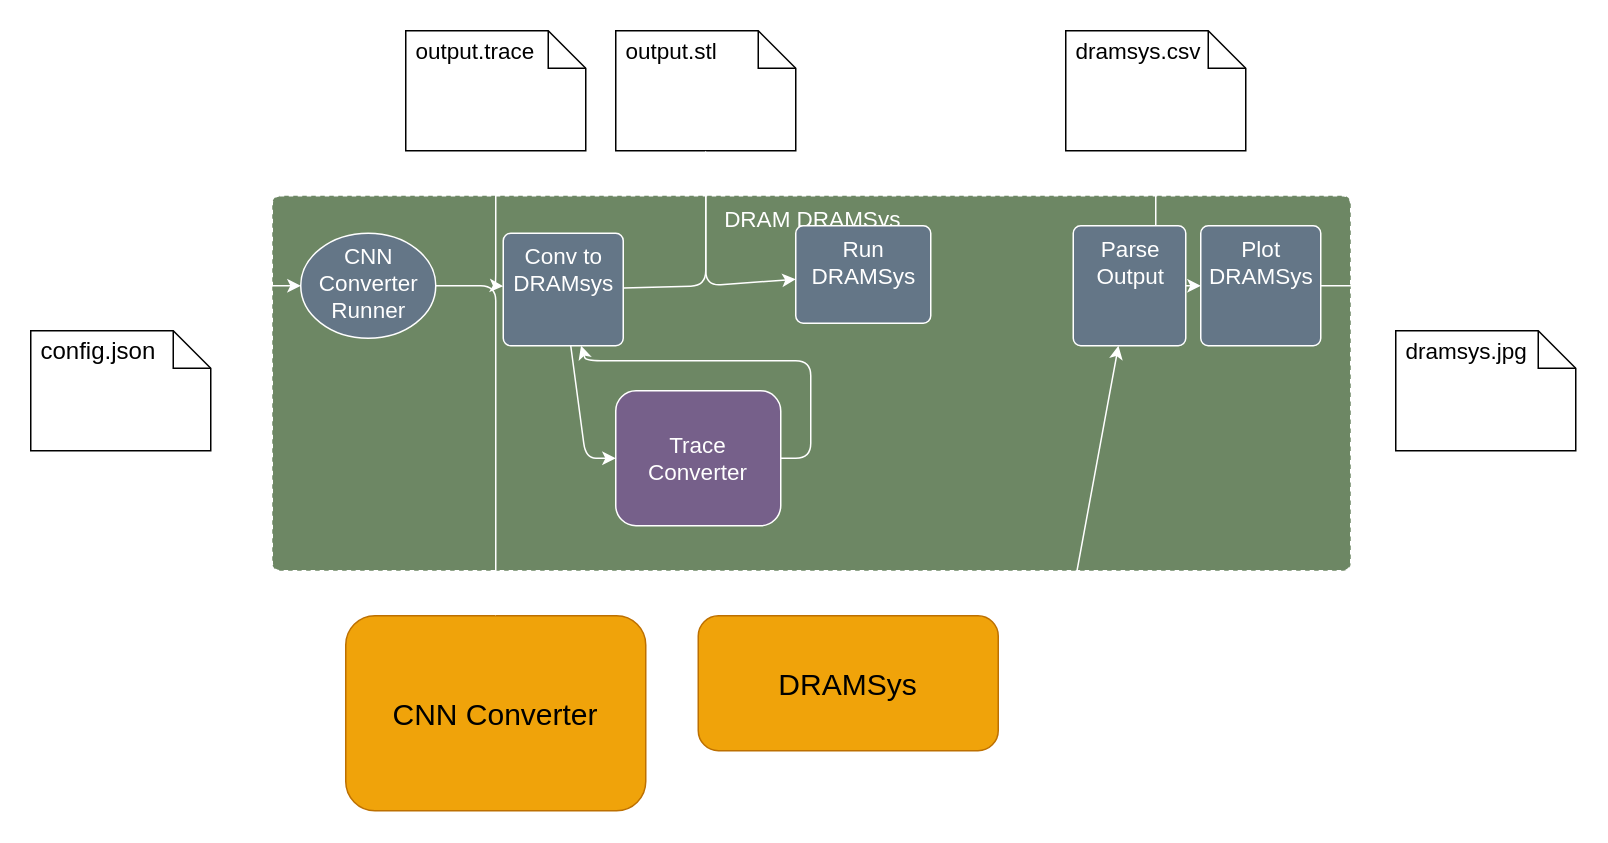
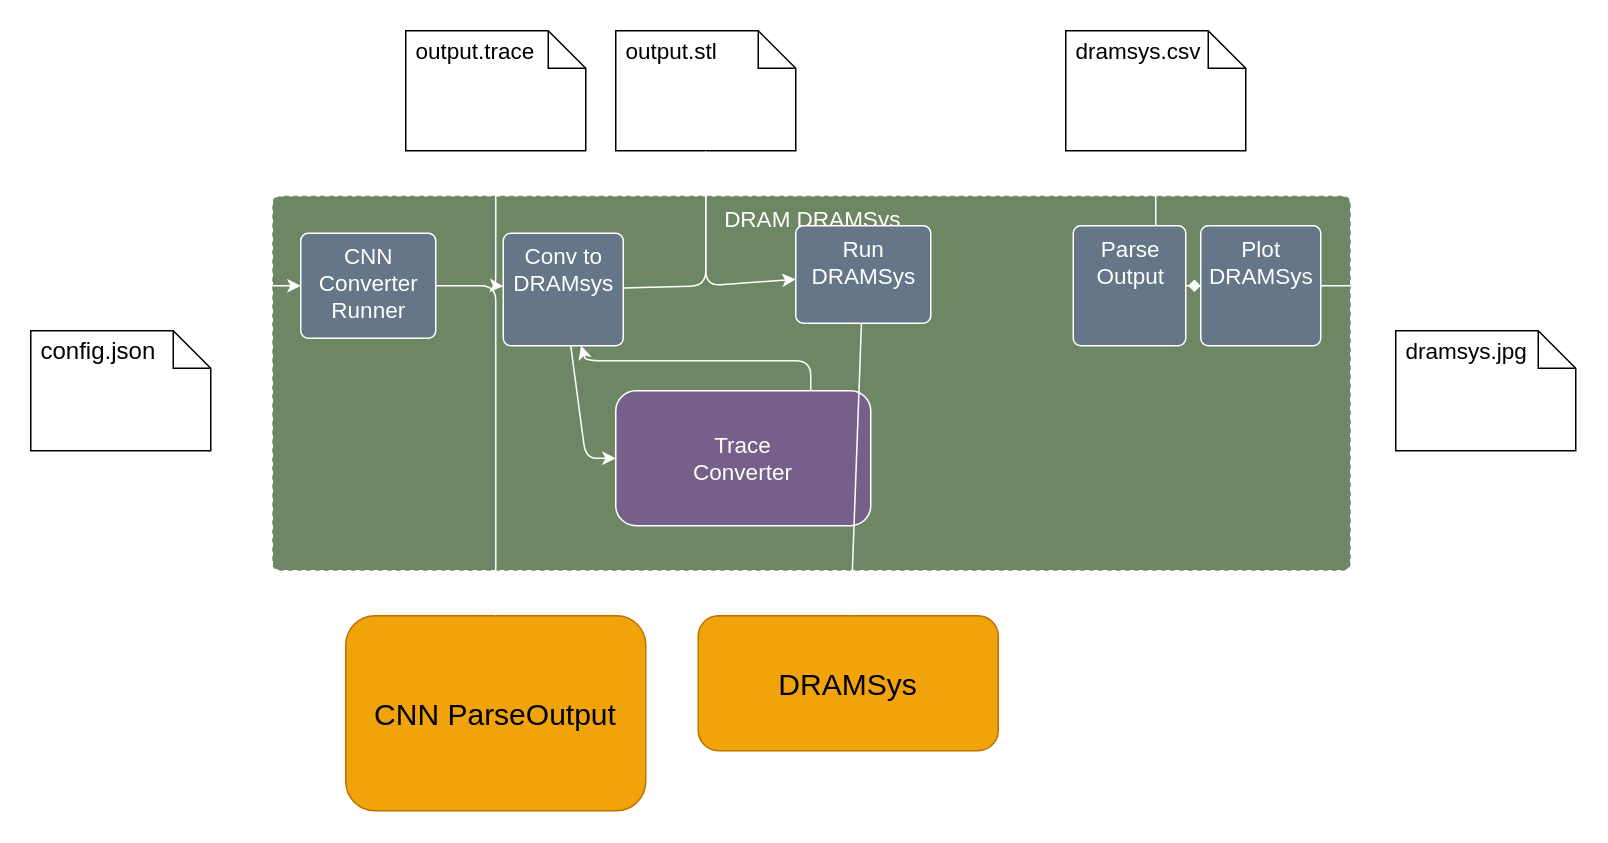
  <mxCell id="0" />
  <mxCell id="1" parent="0" />
  <mxCell id="2" value="DRAM DRAMSys" style="html=1;align=center;verticalAlign=top;rounded=1;absoluteArcSize=1;arcSize=10;dashed=1;fillColor=#6d8764;strokeColor=#FFFFFF;fontColor=#ffffff;fontSize=15;" vertex="1" parent="1"><mxGeometry x="181" y="130" width="719" height="250" as="geometry" /></mxCell>
  <mxCell id="3" style="edgeStyle=none;html=1;fontSize=15;strokeColor=#FFFFFF;" edge="1" parent="1" source="4" target="15"><mxGeometry relative="1" as="geometry"><Array as="points"><mxPoint x="540" y="305" /><mxPoint x="540" y="240" /><mxPoint x="390" y="240" /></Array></mxGeometry></mxCell>
- <mxCell id="4" value="Trace&lt;br style=&quot;font-size: 15px;&quot;&gt;Converter" style="rounded=1;whiteSpace=wrap;html=1;fillColor=#76608a;fontColor=#ffffff;strokeColor=#FFFFFF;fontSize=15;" vertex="1" parent="1"><mxGeometry x="410" y="260" width="110" height="90" as="geometry" /></mxCell>
- <mxCell id="5" style="edgeStyle=none;html=1;strokeColor=#FFFFFF;" edge="1" parent="1" source="6" target="20"><mxGeometry relative="1" as="geometry"><Array as="points"><mxPoint x="700" y="475" /></Array></mxGeometry></mxCell>
+ <mxCell id="4" value="Trace&lt;br style=&quot;font-size: 15px;&quot;&gt;Converter" style="rounded=1;whiteSpace=wrap;html=1;fillColor=#76608a;fontColor=#ffffff;strokeColor=#FFFFFF;fontSize=15;" vertex="1" parent="1"><mxGeometry x="410" y="260" width="170" height="90" as="geometry" /></mxCell>
  <mxCell id="6" value="&lt;font style=&quot;font-size: 20px;&quot;&gt;DRAMSys&lt;/font&gt;" style="rounded=1;whiteSpace=wrap;html=1;fillColor=#f0a30a;fontColor=#000000;strokeColor=#BD7000;" vertex="1" parent="1"><mxGeometry x="465" y="410" width="200" height="90" as="geometry" /></mxCell>
  <mxCell id="7" style="edgeStyle=none;html=1;fontSize=15;strokeColor=#FFFFFF;" edge="1" parent="1" source="8" target="15"><mxGeometry relative="1" as="geometry"><Array as="points"><mxPoint x="330" y="190" /></Array></mxGeometry></mxCell>
  <mxCell id="8" value="" style="shape=note2;boundedLbl=1;whiteSpace=wrap;html=1;size=25;verticalAlign=top;align=left;spacingLeft=5;fontSize=15;" vertex="1" parent="1"><mxGeometry x="270" y="20" width="120" height="80" as="geometry" /></mxCell>
  <mxCell id="9" value="output.trace" style="resizeWidth=1;part=1;strokeColor=none;fillColor=none;align=left;spacingLeft=5;fontSize=15;" vertex="1" parent="8"><mxGeometry width="120.0" height="25" relative="1" as="geometry" /></mxCell>
  <mxCell id="10" style="edgeStyle=none;html=1;fontSize=15;strokeColor=#FFFFFF;" edge="1" parent="1" source="11" target="17"><mxGeometry relative="1" as="geometry"><Array as="points"><mxPoint x="470" y="190" /></Array></mxGeometry></mxCell>
  <mxCell id="11" value="" style="shape=note2;boundedLbl=1;whiteSpace=wrap;html=1;size=25;verticalAlign=top;align=left;spacingLeft=5;fontSize=15;" vertex="1" parent="1"><mxGeometry x="410" y="20" width="120" height="80" as="geometry" /></mxCell>
  <mxCell id="12" value="output.stl" style="resizeWidth=1;part=1;strokeColor=none;fillColor=none;align=left;spacingLeft=5;fontSize=15;" vertex="1" parent="11"><mxGeometry width="120.0" height="25" relative="1" as="geometry" /></mxCell>
  <mxCell id="13" style="edgeStyle=none;html=1;fontSize=15;strokeColor=#FFFFFF;" edge="1" parent="1" source="15" target="11"><mxGeometry relative="1" as="geometry"><Array as="points"><mxPoint x="470" y="190" /></Array></mxGeometry></mxCell>
  <mxCell id="14" style="edgeStyle=none;html=1;fontSize=15;strokeColor=#FFFFFF;" edge="1" parent="1" source="15" target="4"><mxGeometry relative="1" as="geometry"><Array as="points"><mxPoint x="390" y="305" /></Array></mxGeometry></mxCell>
  <mxCell id="15" value="Conv to&lt;br style=&quot;font-size: 15px;&quot;&gt;DRAMsys" style="html=1;align=center;verticalAlign=top;rounded=1;absoluteArcSize=1;arcSize=10;dashed=0;fillColor=#647687;fontColor=#ffffff;strokeColor=#FFFFFF;fontSize=15;" vertex="1" parent="1"><mxGeometry x="335" y="155" width="80" height="75" as="geometry" /></mxCell>
+ <mxCell id="16" style="edgeStyle=none;html=1;strokeColor=#FFFFFF;" edge="1" parent="1" source="17" target="6"><mxGeometry relative="1" as="geometry" /></mxCell>
  <mxCell id="17" value="Run &lt;br style=&quot;font-size: 15px;&quot;&gt;DRAMSys" style="html=1;align=center;verticalAlign=top;rounded=1;absoluteArcSize=1;arcSize=10;dashed=0;fillColor=#647687;fontColor=#ffffff;strokeColor=#FFFFFF;fontSize=15;" vertex="1" parent="1"><mxGeometry x="530" y="150" width="90" height="65" as="geometry" /></mxCell>
  <mxCell id="18" style="edgeStyle=none;html=1;fontSize=15;strokeColor=#FFFFFF;" edge="1" parent="1" source="20" target="21"><mxGeometry relative="1" as="geometry"><Array as="points"><mxPoint x="770" y="190" /></Array></mxGeometry></mxCell>
- <mxCell id="19" style="edgeStyle=none;html=1;fontSize=15;strokeColor=#FFFFFF;" edge="1" parent="1" source="20" target="30"><mxGeometry relative="1" as="geometry" /></mxCell>
+ <mxCell id="19" style="edgeStyle=none;html=1;fontSize=15;strokeColor=#FFFFFF;endArrow=diamond;" edge="1" parent="1" source="20" target="30"><mxGeometry relative="1" as="geometry" /></mxCell>
  <mxCell id="20" value="Parse&lt;br style=&quot;font-size: 15px;&quot;&gt;Output" style="html=1;align=center;verticalAlign=top;rounded=1;absoluteArcSize=1;arcSize=10;dashed=0;fillColor=#647687;fontColor=#ffffff;strokeColor=#FFFFFF;fontSize=15;" vertex="1" parent="1"><mxGeometry x="715" y="150" width="75" height="80" as="geometry" /></mxCell>
  <mxCell id="21" value="" style="shape=note2;boundedLbl=1;whiteSpace=wrap;html=1;size=25;verticalAlign=top;align=left;spacingLeft=5;fontSize=15;" vertex="1" parent="1"><mxGeometry x="710" y="20" width="120" height="80" as="geometry" /></mxCell>
  <mxCell id="22" value="dramsys.csv" style="resizeWidth=1;part=1;strokeColor=none;fillColor=none;align=left;spacingLeft=5;fontSize=15;" vertex="1" parent="21"><mxGeometry width="120.0" height="25" relative="1" as="geometry" /></mxCell>
- <mxCell id="23" value="CNN Converter" style="rounded=1;whiteSpace=wrap;html=1;fillColor=#f0a30a;fontColor=#000000;strokeColor=#BD7000;fontSize=20;" vertex="1" parent="1"><mxGeometry y="410" width="200" height="130" as="geometry" x="230" /></mxCell>
+ <mxCell id="23" value="CNN ParseOutput" style="rounded=1;whiteSpace=wrap;html=1;fillColor=#f0a30a;fontColor=#000000;strokeColor=#BD7000;fontSize=20;" vertex="1" parent="1"><mxGeometry y="410" width="200" height="130" as="geometry" x="230" /></mxCell>
  <mxCell id="24" style="edgeStyle=none;html=1;strokeColor=#FFFFFF;" edge="1" parent="1" source="25" target="28"><mxGeometry relative="1" as="geometry"><Array as="points"><mxPoint x="170" y="260" /><mxPoint x="170" y="190" /></Array></mxGeometry></mxCell>
  <mxCell id="25" value="" style="shape=note2;boundedLbl=1;whiteSpace=wrap;html=1;size=25;verticalAlign=top;align=left;spacingLeft=5;fontSize=16;" vertex="1" parent="1"><mxGeometry x="20" y="220" width="120" height="80" as="geometry" /></mxCell>
  <mxCell id="26" value="config.json" style="resizeWidth=1;part=1;strokeColor=none;fillColor=none;align=left;spacingLeft=5;fontSize=16;" vertex="1" parent="25"><mxGeometry width="120.0" height="25" relative="1" as="geometry" /></mxCell>
  <mxCell id="27" style="edgeStyle=none;html=1;strokeColor=#FFFFFF;" edge="1" parent="1" source="28" target="23"><mxGeometry relative="1" as="geometry"><Array as="points"><mxPoint x="330" y="190" /></Array></mxGeometry></mxCell>
- <mxCell id="28" value="CNN&lt;br style=&quot;font-size: 15px;&quot;&gt;Converter&lt;br style=&quot;font-size: 15px;&quot;&gt;Runner" style="ellipse;html=1;align=center;verticalAlign=top;absoluteArcSize=1;arcSize=10;dashed=0;fillColor=#647687;fontColor=#ffffff;strokeColor=#FFFFFF;fontSize=15;" vertex="1" parent="1"><mxGeometry x="200" y="155" width="90" height="70" as="geometry" /></mxCell>
+ <mxCell id="28" value="CNN&lt;br style=&quot;font-size: 15px;&quot;&gt;Converter&lt;br style=&quot;font-size: 15px;&quot;&gt;Runner" style="html=1;align=center;verticalAlign=top;rounded=1;absoluteArcSize=1;arcSize=10;dashed=0;fillColor=#647687;fontColor=#ffffff;strokeColor=#FFFFFF;fontSize=15;" vertex="1" parent="1"><mxGeometry x="200" y="155" width="90" height="70" as="geometry" /></mxCell>
  <mxCell id="29" style="edgeStyle=none;html=1;strokeColor=#FFFFFF;" edge="1" parent="1" source="30" target="31"><mxGeometry relative="1" as="geometry"><Array as="points"><mxPoint x="910" y="190" /><mxPoint x="910" y="260" /></Array></mxGeometry></mxCell>
  <mxCell id="30" value="Plot&lt;br style=&quot;font-size: 15px;&quot;&gt;DRAMSys" style="html=1;align=center;verticalAlign=top;rounded=1;absoluteArcSize=1;arcSize=10;dashed=0;fillColor=#647687;fontColor=#ffffff;strokeColor=#FFFFFF;fontSize=15;" vertex="1" parent="1"><mxGeometry x="800" y="150" width="80" height="80" as="geometry" /></mxCell>
  <mxCell id="31" value="" style="shape=note2;boundedLbl=1;whiteSpace=wrap;html=1;size=25;verticalAlign=top;align=left;spacingLeft=5;fontSize=15;" vertex="1" parent="1"><mxGeometry x="930" y="220" width="120" height="80" as="geometry" /></mxCell>
  <mxCell id="32" value="dramsys.jpg" style="resizeWidth=1;part=1;strokeColor=none;fillColor=none;align=left;spacingLeft=5;fontSize=15;" vertex="1" parent="31"><mxGeometry width="120.0" height="25" relative="1" as="geometry" /></mxCell>
